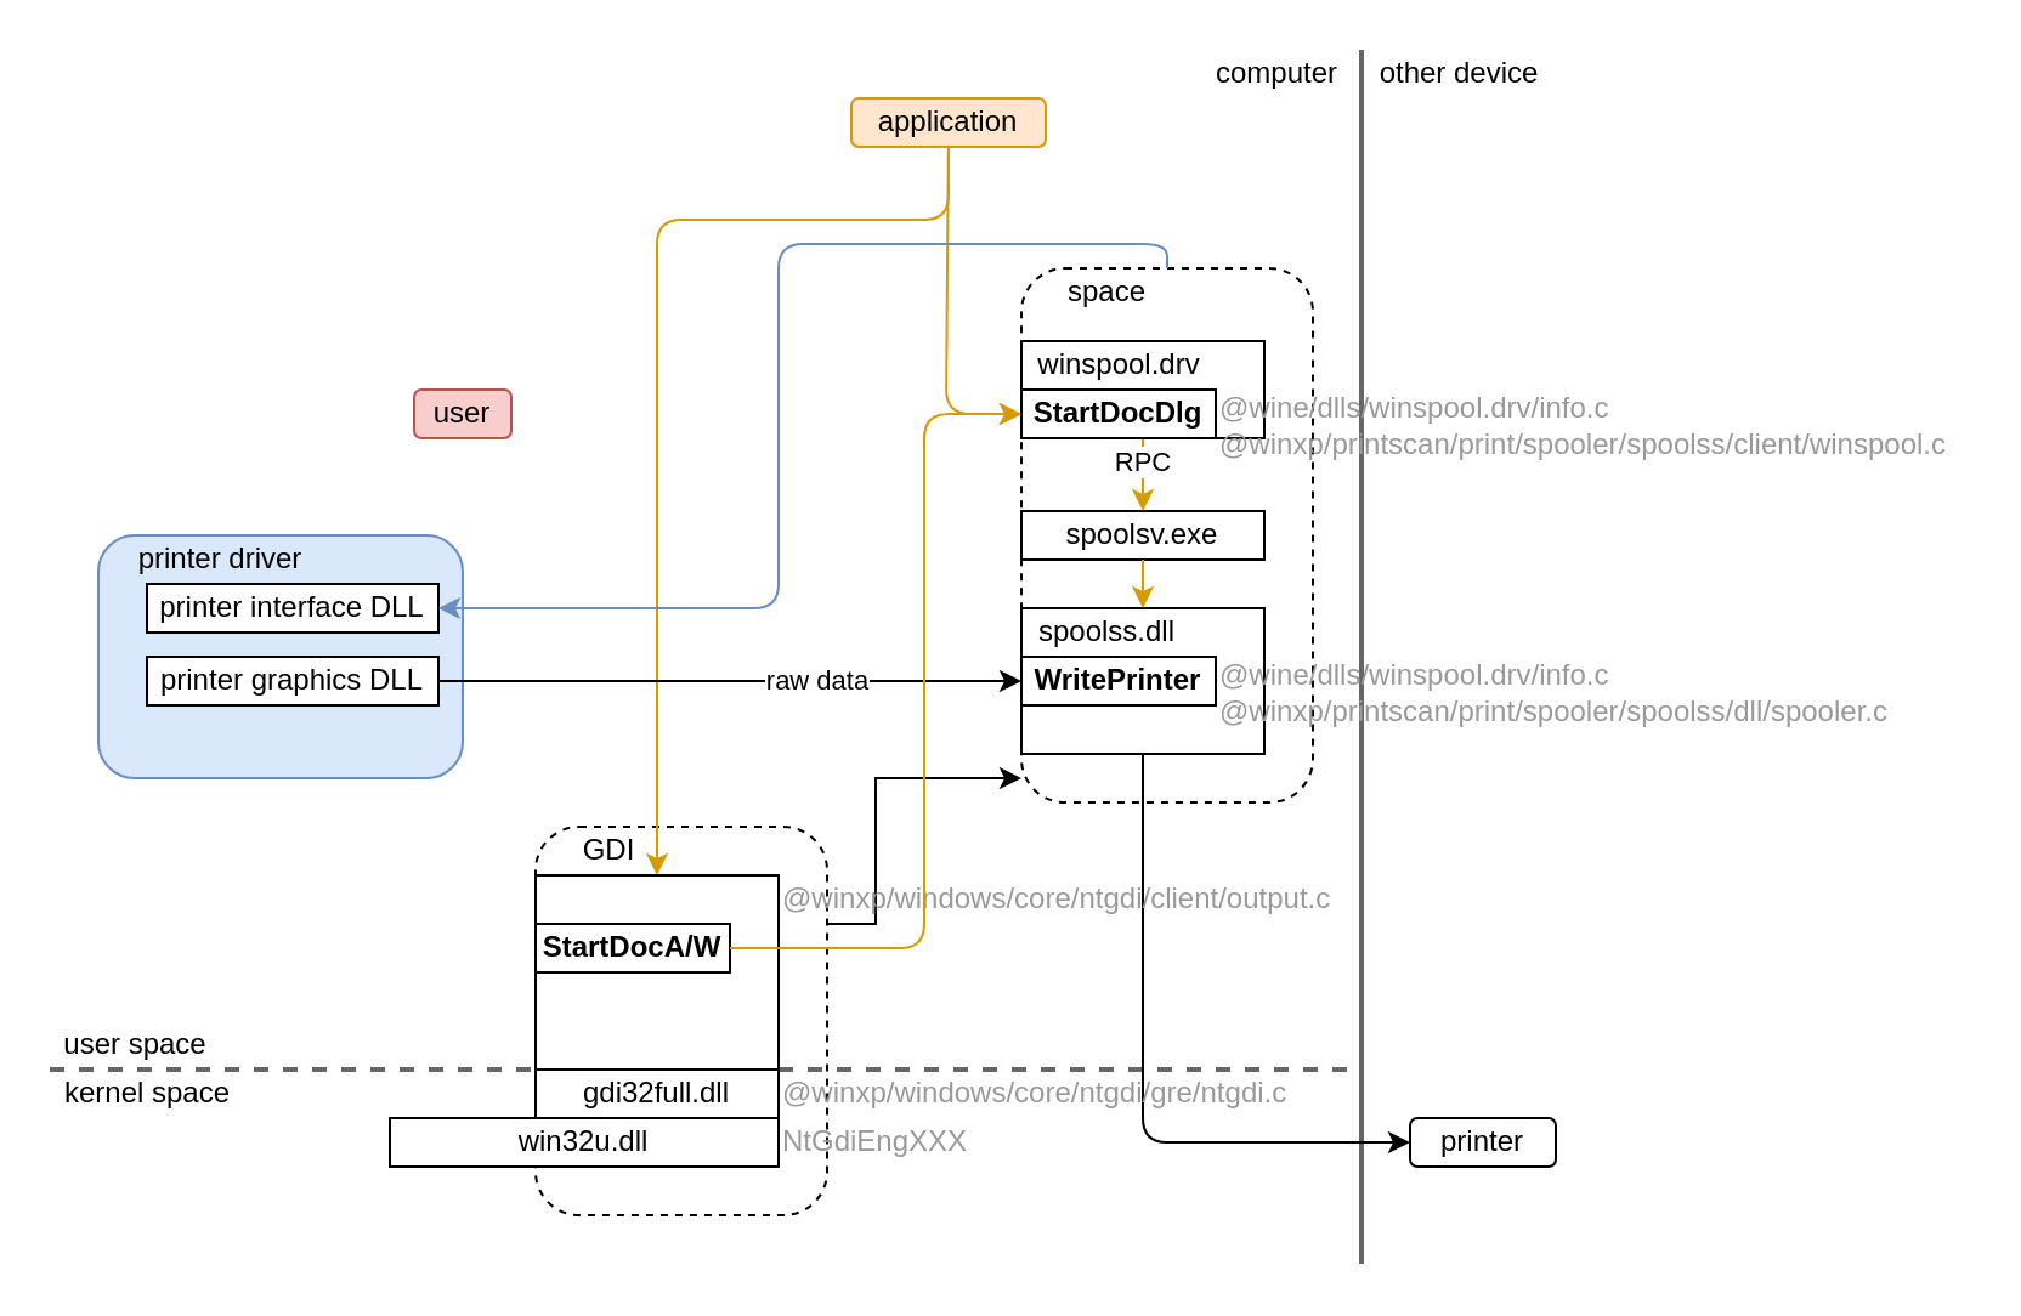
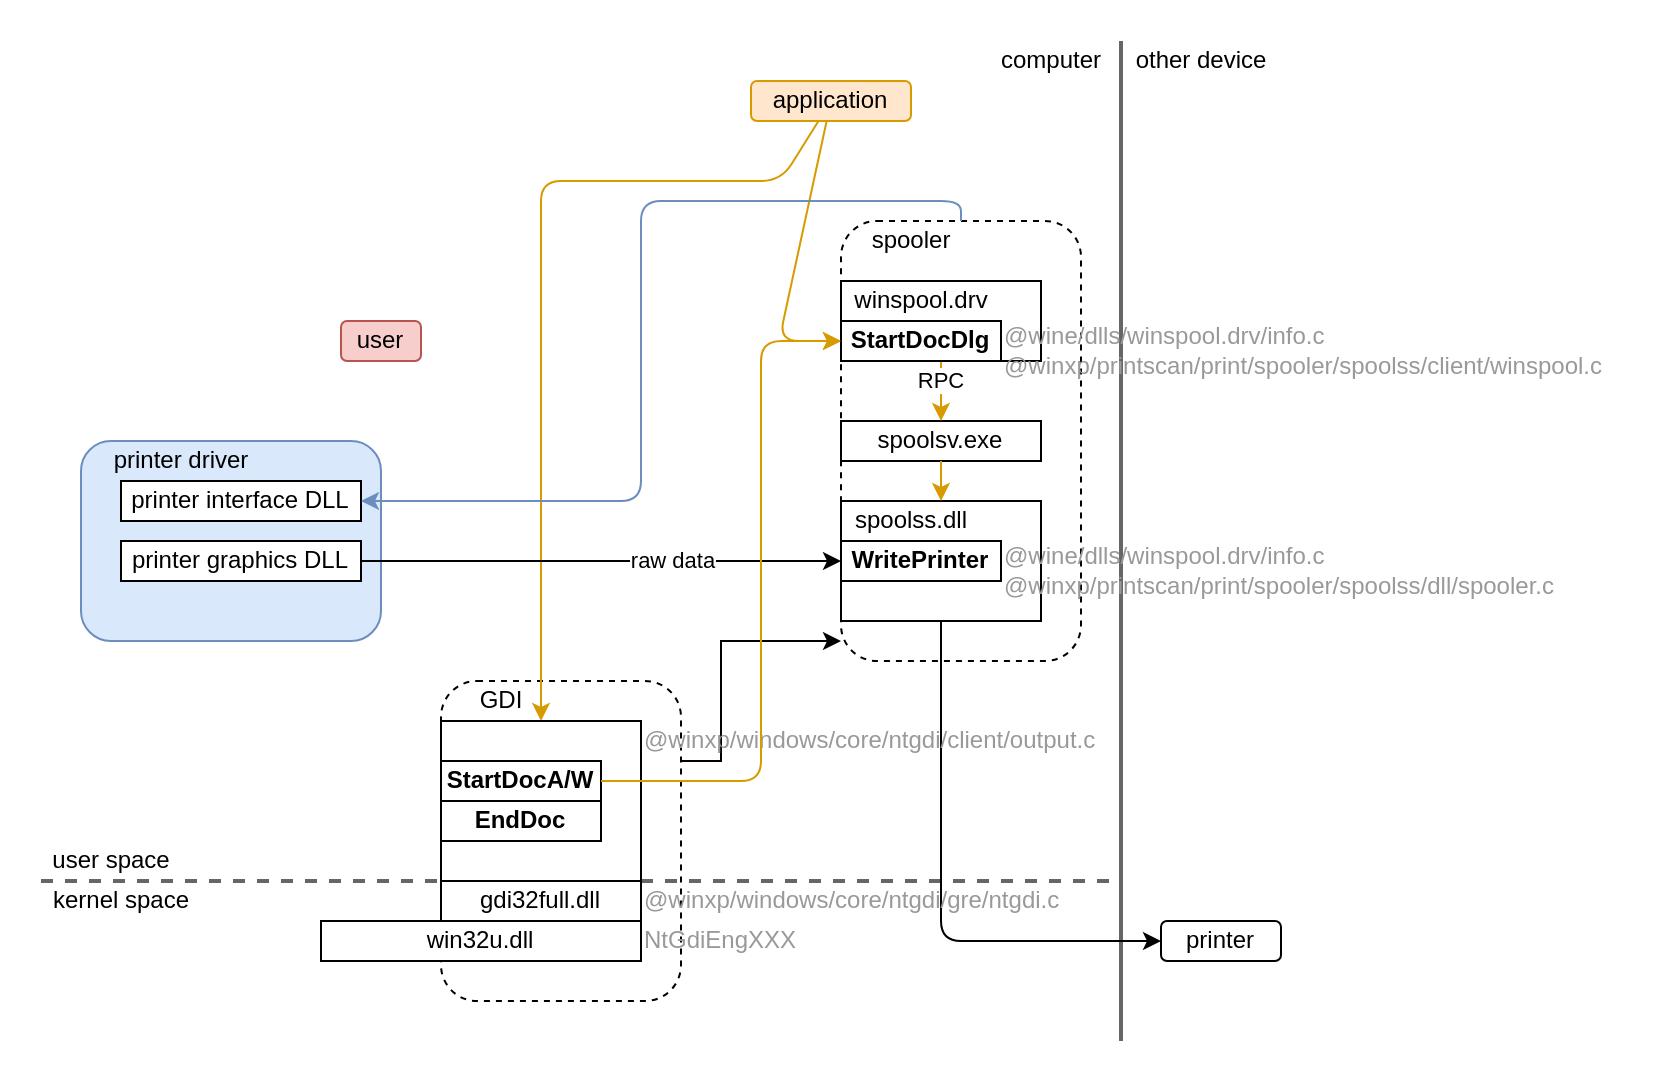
  <mxCell id="0" />
  <mxCell id="1" parent="0" />
  <mxCell id="2" value="" style="rounded=1;whiteSpace=wrap;html=1;fillColor=none;dashed=1;" parent="1" vertex="1"><mxGeometry x="220" y="340" width="120" height="160" as="geometry" /></mxCell>
  <mxCell id="3" value="" style="rounded=1;whiteSpace=wrap;html=1;dashed=1;fillColor=none;" parent="1" vertex="1"><mxGeometry x="420" y="110" width="120" height="220" as="geometry" /></mxCell>
  <mxCell id="4" value="" style="endArrow=classic;html=1;fillColor=#ffe6cc;strokeColor=#d79b00;" parent="1" source="14" target="42" edge="1"><mxGeometry width="50" height="50" relative="1" as="geometry"><mxPoint x="170" y="120" as="sourcePoint" /><mxPoint x="220" y="70" as="targetPoint" /><Array as="points"><mxPoint x="389" y="170" /></Array></mxGeometry></mxCell>
  <mxCell id="5" value="" style="endArrow=none;html=1;dashed=1;fillColor=#f5f5f5;strokeColor=#666666;strokeWidth=2;" parent="1" edge="1"><mxGeometry width="50" height="50" relative="1" as="geometry"><mxPoint x="20" y="440" as="sourcePoint" /><mxPoint x="560" y="440" as="targetPoint" /></mxGeometry></mxCell>
  <mxCell id="6" value="" style="rounded=1;whiteSpace=wrap;html=1;fillColor=#dae8fc;strokeColor=#6c8ebf;" parent="1" vertex="1"><mxGeometry x="40" y="220" width="150" height="100" as="geometry" /></mxCell>
  <mxCell id="7" style="edgeStyle=orthogonalEdgeStyle;rounded=0;orthogonalLoop=1;jettySize=auto;html=1;" parent="1" source="2" target="3" edge="1"><mxGeometry relative="1" as="geometry"><Array as="points"><mxPoint x="360" y="380" /><mxPoint x="360" y="320" /></Array><mxPoint x="320" y="380" as="sourcePoint" /></mxGeometry></mxCell>
  <mxCell id="8" value="printer graphics DLL" style="rounded=0;whiteSpace=wrap;html=1;" parent="1" vertex="1"><mxGeometry x="60" y="270" width="120" height="20" as="geometry" /></mxCell>
  <mxCell id="9" value="printer interface DLL" style="rounded=0;whiteSpace=wrap;html=1;" parent="1" vertex="1"><mxGeometry x="60" y="240" width="120" height="20" as="geometry" /></mxCell>
  <mxCell id="10" value="user" style="rounded=1;whiteSpace=wrap;html=1;fillColor=#f8cecc;strokeColor=#b85450;" parent="1" vertex="1"><mxGeometry x="170" y="160" width="40" height="20" as="geometry" /></mxCell>
  <mxCell id="11" value="&lt;span&gt;printer driver&lt;/span&gt;" style="text;html=1;align=center;verticalAlign=middle;resizable=0;points=[];autosize=1;" parent="1" vertex="1"><mxGeometry x="50" y="220" width="80" height="20" as="geometry" /></mxCell>
  <mxCell id="12" value="user space" style="text;html=1;align=center;verticalAlign=middle;resizable=0;points=[];autosize=1;" parent="1" vertex="1"><mxGeometry x="20" y="420" width="70" height="20" as="geometry" /></mxCell>
  <mxCell id="13" value="kernel space" style="text;html=1;align=center;verticalAlign=middle;resizable=0;points=[];autosize=1;" parent="1" vertex="1"><mxGeometry x="20" y="440" width="80" height="20" as="geometry" /></mxCell>
- <mxCell id="14" value="application" style="rounded=1;whiteSpace=wrap;html=1;fillColor=#ffe6cc;strokeColor=#d79b00;" parent="1" vertex="1"><mxGeometry x="350" y="40" width="80" height="20" as="geometry" /></mxCell>
+ <mxCell id="14" value="application" style="rounded=1;whiteSpace=wrap;html=1;fillColor=#ffe6cc;strokeColor=#d79b00;" parent="1" vertex="1"><mxGeometry x="375" y="40" width="80" height="20" as="geometry" /></mxCell>
  <mxCell id="15" value="printer" style="rounded=1;whiteSpace=wrap;html=1;" parent="1" vertex="1"><mxGeometry x="580" y="460" width="60" height="20" as="geometry" /></mxCell>
  <mxCell id="16" value="" style="endArrow=none;html=1;strokeWidth=2;fillColor=#f5f5f5;strokeColor=#666666;" parent="1" edge="1"><mxGeometry width="50" height="50" relative="1" as="geometry"><mxPoint x="560" y="520" as="sourcePoint" /><mxPoint x="560" y="20" as="targetPoint" /></mxGeometry></mxCell>
  <mxCell id="17" value="" style="rounded=0;whiteSpace=wrap;html=1;" parent="1" vertex="1"><mxGeometry x="420" y="250" width="100" height="60" as="geometry" /></mxCell>
  <mxCell id="18" value="&lt;span&gt;spoolss.dll&lt;/span&gt;" style="text;html=1;align=center;verticalAlign=middle;resizable=0;points=[];autosize=1;" parent="1" vertex="1"><mxGeometry x="420" y="250" width="70" height="20" as="geometry" /></mxCell>
  <mxCell id="19" value="&lt;b&gt;WritePrinter&lt;/b&gt;" style="rounded=0;whiteSpace=wrap;html=1;" parent="1" vertex="1"><mxGeometry x="420" y="270" width="80" height="20" as="geometry" /></mxCell>
  <mxCell id="20" value="&lt;font color=&quot;#999999&quot;&gt;&lt;span&gt;@wine/dlls/winspool.drv/info.c&lt;/span&gt;&lt;br&gt;&lt;span&gt;@winxp/printscan/print/spooler/spoolss/dll/spooler.c&lt;/span&gt;&lt;/font&gt;" style="text;html=1;align=left;verticalAlign=middle;resizable=0;points=[];autosize=1;" parent="1" vertex="1"><mxGeometry x="500" y="270" width="290" height="30" as="geometry" /></mxCell>
  <mxCell id="21" value="" style="rounded=0;whiteSpace=wrap;html=1;" parent="1" vertex="1"><mxGeometry x="420" width="100" height="40" as="geometry" y="140" /></mxCell>
  <mxCell id="22" value="spoolsv.exe" style="rounded=0;whiteSpace=wrap;html=1;" parent="1" vertex="1"><mxGeometry x="420" y="210" width="100" height="20" as="geometry" /></mxCell>
  <mxCell id="23" value="" style="endArrow=classic;html=1;fillColor=#ffe6cc;strokeColor=#d79b00;" parent="1" source="14" target="31" edge="1"><mxGeometry width="50" height="50" relative="1" as="geometry"><mxPoint x="180" y="150" as="sourcePoint" /><mxPoint x="290" y="360" as="targetPoint" /><Array as="points"><mxPoint x="390" y="90" /><mxPoint x="270" y="90" /></Array></mxGeometry></mxCell>
  <mxCell id="24" value="" style="endArrow=classic;html=1;fillColor=#dae8fc;strokeColor=#6c8ebf;" parent="1" source="3" target="9" edge="1"><mxGeometry width="50" height="50" relative="1" as="geometry"><mxPoint x="210" as="sourcePoint" y="140" /><mxPoint x="260" y="90" as="targetPoint" /><Array as="points"><mxPoint x="480" y="100" /><mxPoint x="320" y="100" /><mxPoint x="320" y="250" /></Array></mxGeometry></mxCell>
  <mxCell id="25" value="RPC" style="endArrow=classic;html=1;fillColor=#ffe6cc;strokeColor=#d79b00;" parent="1" source="21" target="22" edge="1"><mxGeometry x="-0.333" width="50" height="50" relative="1" as="geometry"><mxPoint x="200" y="130" as="sourcePoint" /><mxPoint x="250" y="80" as="targetPoint" /><mxPoint as="offset" /></mxGeometry></mxCell>
  <mxCell id="26" value="" style="endArrow=classic;html=1;fillColor=#ffe6cc;strokeColor=#d79b00;" parent="1" source="22" target="17" edge="1"><mxGeometry width="50" height="50" relative="1" as="geometry"><mxPoint x="340" y="250" as="sourcePoint" /><mxPoint x="390" y="200" as="targetPoint" /></mxGeometry></mxCell>
  <mxCell id="27" value="" style="endArrow=classic;html=1;" parent="1" source="17" target="15" edge="1"><mxGeometry width="50" height="50" relative="1" as="geometry"><mxPoint x="410" y="460" as="sourcePoint" /><mxPoint x="460" y="410" as="targetPoint" /><Array as="points"><mxPoint x="470" y="470" /></Array></mxGeometry></mxCell>
- <mxCell id="28" value="&lt;span&gt;space&lt;/span&gt;" style="text;html=1;align=center;verticalAlign=middle;resizable=0;points=[];autosize=1;" parent="1" vertex="1"><mxGeometry x="430" y="110" width="50" height="20" as="geometry" /></mxCell>
+ <mxCell id="28" value="&lt;span&gt;spooler&lt;/span&gt;" style="text;html=1;align=center;verticalAlign=middle;resizable=0;points=[];autosize=1;" parent="1" vertex="1"><mxGeometry x="430" y="110" width="50" height="20" as="geometry" /></mxCell>
  <mxCell id="29" value="raw data" style="endArrow=classic;html=1;" parent="1" source="8" target="19" edge="1"><mxGeometry x="0.304" width="50" height="50" relative="1" as="geometry"><mxPoint x="190" y="370" as="sourcePoint" /><mxPoint x="240" y="320" as="targetPoint" /><Array as="points" /><mxPoint as="offset" /></mxGeometry></mxCell>
  <mxCell id="30" value="&lt;font color=&quot;#999999&quot;&gt;@winxp/windows/core/ntgdi/client/output.c&lt;/font&gt;" style="text;html=1;align=left;verticalAlign=middle;resizable=0;points=[];autosize=1;" parent="1" vertex="1"><mxGeometry x="320" y="360" width="240" height="20" as="geometry" /></mxCell>
  <mxCell id="31" value="" style="rounded=0;whiteSpace=wrap;html=1;fillColor=#ffffff;" parent="1" vertex="1"><mxGeometry x="220" y="360" width="100" height="80" as="geometry" /></mxCell>
  <mxCell id="32" value="gdi32full.dll" style="rounded=0;whiteSpace=wrap;html=1;fillColor=#ffffff;" parent="1" vertex="1"><mxGeometry x="220" y="440" width="100" height="20" as="geometry" /></mxCell>
  <mxCell id="33" value="win32u.dll" style="rounded=0;whiteSpace=wrap;html=1;fillColor=#ffffff;" parent="1" vertex="1"><mxGeometry x="160" y="460" width="160" height="20" as="geometry" /></mxCell>
  <mxCell id="34" value="&lt;b&gt;StartDocA/W&lt;/b&gt;" style="rounded=0;whiteSpace=wrap;html=1;" parent="1" vertex="1"><mxGeometry x="220" y="380" width="80" height="20" as="geometry" /></mxCell>
+ <mxCell id="35" value="&lt;b&gt;EndDoc&lt;/b&gt;" style="rounded=0;whiteSpace=wrap;html=1;" parent="1" vertex="1"><mxGeometry x="220" y="400" width="80" height="20" as="geometry" /></mxCell>
  <mxCell id="36" value="GDI" style="text;html=1;align=center;verticalAlign=middle;resizable=0;points=[];autosize=1;" parent="1" vertex="1"><mxGeometry x="230" y="340" width="40" height="20" as="geometry" /></mxCell>
  <mxCell id="37" value="&lt;font color=&quot;#999999&quot;&gt;NtGdiEngXXX&lt;/font&gt;" style="text;html=1;align=left;verticalAlign=middle;resizable=0;points=[];autosize=1;" parent="1" vertex="1"><mxGeometry x="320" y="460" width="90" height="20" as="geometry" /></mxCell>
  <mxCell id="38" value="&lt;font color=&quot;#999999&quot;&gt;@winxp/windows/core/ntgdi/gre/ntgdi.c&lt;/font&gt;" style="text;html=1;align=left;verticalAlign=middle;resizable=0;points=[];autosize=1;" parent="1" vertex="1"><mxGeometry x="320" y="440" width="220" height="20" as="geometry" /></mxCell>
  <mxCell id="39" value="computer" style="text;html=1;align=center;verticalAlign=middle;resizable=0;points=[];autosize=1;" parent="1" vertex="1"><mxGeometry x="490" y="20" width="70" height="20" as="geometry" /></mxCell>
  <mxCell id="40" value="other device" style="text;html=1;align=center;verticalAlign=middle;resizable=0;points=[];autosize=1;" parent="1" vertex="1"><mxGeometry x="560" y="20" width="80" height="20" as="geometry" /></mxCell>
  <mxCell id="41" value="&lt;span&gt;winspool.drv&lt;/span&gt;" style="text;html=1;align=center;verticalAlign=middle;resizable=0;points=[];autosize=1;" parent="1" vertex="1"><mxGeometry x="420" width="80" height="20" as="geometry" y="140" /></mxCell>
  <mxCell id="42" value="&lt;b&gt;StartDocDlg&lt;/b&gt;" style="rounded=0;whiteSpace=wrap;html=1;" parent="1" vertex="1"><mxGeometry x="420" y="160" width="80" height="20" as="geometry" /></mxCell>
  <mxCell id="43" value="&lt;font color=&quot;#999999&quot;&gt;@wine/dlls/winspool.drv/info.c&lt;br&gt;@winxp/printscan/print/spooler/spoolss/client/winspool.c&lt;br&gt;&lt;/font&gt;" style="text;html=1;align=left;verticalAlign=middle;resizable=0;points=[];autosize=1;" parent="1" vertex="1"><mxGeometry x="500" y="160" width="310" height="30" as="geometry" /></mxCell>
  <mxCell id="44" value="" style="endArrow=classic;html=1;fillColor=#ffe6cc;strokeColor=#d79b00;" parent="1" source="34" target="42" edge="1"><mxGeometry width="50" height="50" relative="1" as="geometry"><mxPoint x="320" y="430" as="sourcePoint" /><mxPoint x="440" y="430" as="targetPoint" /><Array as="points"><mxPoint x="380" y="390" /><mxPoint x="380" y="170" /></Array></mxGeometry></mxCell>
